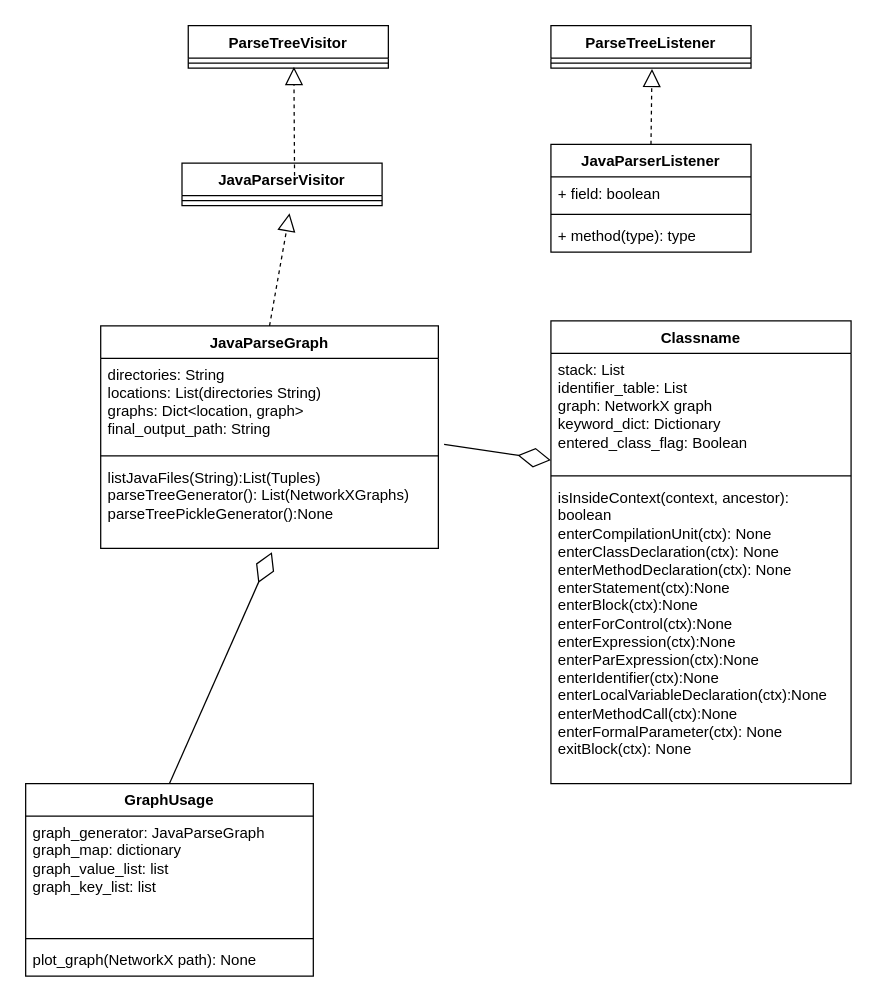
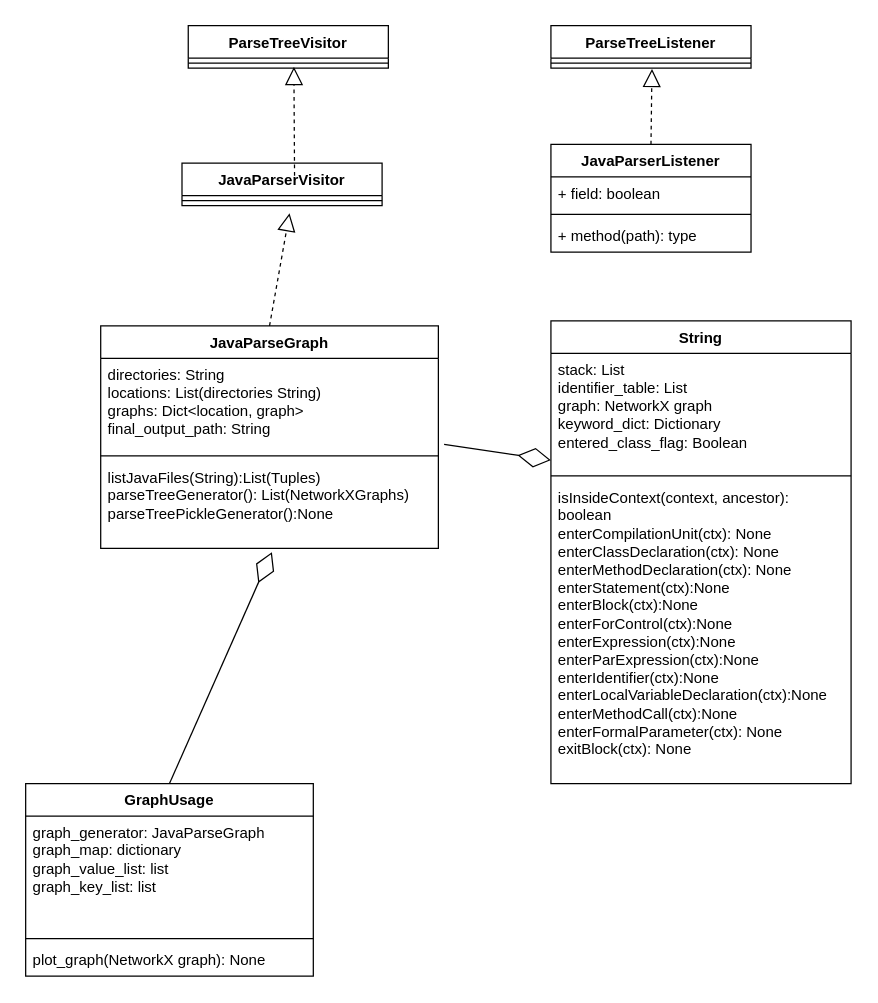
  <mxCell id="0" />
  <mxCell id="1" parent="0" />
  <mxCell id="2" value="ParseTreeVisitor" style="swimlane;fontStyle=1;align=center;verticalAlign=top;childLayout=stackLayout;horizontal=1;startSize=26;horizontalStack=0;resizeParent=1;resizeParentMax=0;resizeLast=0;collapsible=1;marginBottom=0;whiteSpace=wrap;html=1;" vertex="1" parent="1"><mxGeometry x="150" y="20" width="160" height="34" as="geometry" /></mxCell>
  <mxCell id="3" value="" style="line;strokeWidth=1;fillColor=none;align=left;verticalAlign=middle;spacingTop=-1;spacingLeft=3;spacingRight=3;rotatable=0;labelPosition=right;points=[];portConstraint=eastwest;strokeColor=inherit;" vertex="1" parent="2"><mxGeometry y="26" width="160" height="8" as="geometry" /></mxCell>
  <mxCell id="4" value="JavaParserVisitor" style="swimlane;fontStyle=1;align=center;verticalAlign=top;childLayout=stackLayout;horizontal=1;startSize=26;horizontalStack=0;resizeParent=1;resizeParentMax=0;resizeLast=0;collapsible=1;marginBottom=0;whiteSpace=wrap;html=1;" vertex="1" parent="1"><mxGeometry x="145" y="130" width="160" height="34" as="geometry" /></mxCell>
  <mxCell id="5" value="" style="endArrow=block;dashed=1;endFill=0;endSize=12;html=1;rounded=0;entryX=0.528;entryY=0.875;entryDx=0;entryDy=0;entryPerimeter=0;" edge="1" parent="4" target="3"><mxGeometry width="160" relative="1" as="geometry"><mxPoint x="90" y="10" as="sourcePoint" /><mxPoint x="250" y="10" as="targetPoint" /></mxGeometry></mxCell>
  <mxCell id="6" value="" style="line;strokeWidth=1;fillColor=none;align=left;verticalAlign=middle;spacingTop=-1;spacingLeft=3;spacingRight=3;rotatable=0;labelPosition=right;points=[];portConstraint=eastwest;strokeColor=inherit;" vertex="1" parent="4"><mxGeometry y="26" width="160" height="8" as="geometry" /></mxCell>
  <mxCell id="7" value="JavaParseGraph" style="swimlane;fontStyle=1;align=center;verticalAlign=top;childLayout=stackLayout;horizontal=1;startSize=26;horizontalStack=0;resizeParent=1;resizeParentMax=0;resizeLast=0;collapsible=1;marginBottom=0;whiteSpace=wrap;html=1;" vertex="1" parent="1"><mxGeometry x="80" y="260" width="270" height="178" as="geometry" /></mxCell>
  <mxCell id="8" value="directories: String&lt;div&gt;locations: List(directories String)&lt;/div&gt;&lt;div&gt;graphs: Dict&amp;lt;location, graph&amp;gt;&lt;/div&gt;&lt;div&gt;final_output_path: String&lt;/div&gt;" style="text;strokeColor=none;fillColor=none;align=left;verticalAlign=top;spacingLeft=4;spacingRight=4;overflow=hidden;rotatable=0;points=[[0,0.5],[1,0.5]];portConstraint=eastwest;whiteSpace=wrap;html=1;" vertex="1" parent="7"><mxGeometry y="26" width="270" height="74" as="geometry" /></mxCell>
  <mxCell id="9" value="" style="line;strokeWidth=1;fillColor=none;align=left;verticalAlign=middle;spacingTop=-1;spacingLeft=3;spacingRight=3;rotatable=0;labelPosition=right;points=[];portConstraint=eastwest;strokeColor=inherit;" vertex="1" parent="7"><mxGeometry y="100" width="270" height="8" as="geometry" /></mxCell>
  <mxCell id="10" value="listJavaFiles(String):List(Tuples)&lt;div&gt;parseTreeGenerator(): List(NetworkXGraphs)&lt;/div&gt;&lt;div&gt;parseTreePickleGenerator():None&lt;/div&gt;" style="text;strokeColor=none;fillColor=none;align=left;verticalAlign=top;spacingLeft=4;spacingRight=4;overflow=hidden;rotatable=0;points=[[0,0.5],[1,0.5]];portConstraint=eastwest;whiteSpace=wrap;html=1;" vertex="1" parent="7"><mxGeometry y="108" width="270" height="70" as="geometry" /></mxCell>
  <mxCell id="11" value="" style="endArrow=block;dashed=1;endFill=0;endSize=12;html=1;rounded=0;exitX=0.5;exitY=0;exitDx=0;exitDy=0;" edge="1" parent="1" source="7"><mxGeometry width="160" relative="1" as="geometry"><mxPoint x="220" y="180" as="sourcePoint" /><mxPoint x="231" y="170" as="targetPoint" /></mxGeometry></mxCell>
  <mxCell id="12" value="ParseTreeListener" style="swimlane;fontStyle=1;align=center;verticalAlign=top;childLayout=stackLayout;horizontal=1;startSize=26;horizontalStack=0;resizeParent=1;resizeParentMax=0;resizeLast=0;collapsible=1;marginBottom=0;whiteSpace=wrap;html=1;" vertex="1" parent="1"><mxGeometry x="440" y="20" width="160" height="34" as="geometry" /></mxCell>
  <mxCell id="13" value="" style="line;strokeWidth=1;fillColor=none;align=left;verticalAlign=middle;spacingTop=-1;spacingLeft=3;spacingRight=3;rotatable=0;labelPosition=right;points=[];portConstraint=eastwest;strokeColor=inherit;" vertex="1" parent="12"><mxGeometry y="26" width="160" height="8" as="geometry" /></mxCell>
  <mxCell id="14" value="JavaParserListener" style="swimlane;fontStyle=1;align=center;verticalAlign=top;childLayout=stackLayout;horizontal=1;startSize=26;horizontalStack=0;resizeParent=1;resizeParentMax=0;resizeLast=0;collapsible=1;marginBottom=0;whiteSpace=wrap;html=1;" vertex="1" parent="1"><mxGeometry x="440" y="115" width="160" height="86" as="geometry" /></mxCell>
  <mxCell id="15" value="+ field: boolean" style="text;strokeColor=none;fillColor=none;align=left;verticalAlign=top;spacingLeft=4;spacingRight=4;overflow=hidden;rotatable=0;points=[[0,0.5],[1,0.5]];portConstraint=eastwest;whiteSpace=wrap;html=1;" vertex="1" parent="14"><mxGeometry y="26" width="160" height="26" as="geometry" /></mxCell>
  <mxCell id="16" value="" style="line;strokeWidth=1;fillColor=none;align=left;verticalAlign=middle;spacingTop=-1;spacingLeft=3;spacingRight=3;rotatable=0;labelPosition=right;points=[];portConstraint=eastwest;strokeColor=inherit;" vertex="1" parent="14"><mxGeometry y="52" width="160" height="8" as="geometry" /></mxCell>
- <mxCell id="17" value="+ method(type): type" style="text;strokeColor=none;fillColor=none;align=left;verticalAlign=top;spacingLeft=4;spacingRight=4;overflow=hidden;rotatable=0;points=[[0,0.5],[1,0.5]];portConstraint=eastwest;whiteSpace=wrap;html=1;" vertex="1" parent="14"><mxGeometry y="60" width="160" height="26" as="geometry" /></mxCell>
+ <mxCell id="17" value="+ method(path): type" style="text;strokeColor=none;fillColor=none;align=left;verticalAlign=top;spacingLeft=4;spacingRight=4;overflow=hidden;rotatable=0;points=[[0,0.5],[1,0.5]];portConstraint=eastwest;whiteSpace=wrap;html=1;" vertex="1" parent="14"><mxGeometry y="60" width="160" height="26" as="geometry" /></mxCell>
  <mxCell id="18" value="" style="endArrow=block;dashed=1;endFill=0;endSize=12;html=1;rounded=0;exitX=0.5;exitY=0;exitDx=0;exitDy=0;entryX=0.505;entryY=1.075;entryDx=0;entryDy=0;entryPerimeter=0;" edge="1" parent="1" source="14" target="13"><mxGeometry width="160" relative="1" as="geometry"><mxPoint x="520" y="100" as="sourcePoint" /><mxPoint x="680" y="100" as="targetPoint" /></mxGeometry></mxCell>
- <mxCell id="19" value="Classname" style="swimlane;fontStyle=1;align=center;verticalAlign=top;childLayout=stackLayout;horizontal=1;startSize=26;horizontalStack=0;resizeParent=1;resizeParentMax=0;resizeLast=0;collapsible=1;marginBottom=0;whiteSpace=wrap;html=1;" vertex="1" parent="1"><mxGeometry x="440" y="256" width="240" height="370" as="geometry" /></mxCell>
+ <mxCell id="19" value="String" style="swimlane;fontStyle=1;align=center;verticalAlign=top;childLayout=stackLayout;horizontal=1;startSize=26;horizontalStack=0;resizeParent=1;resizeParentMax=0;resizeLast=0;collapsible=1;marginBottom=0;whiteSpace=wrap;html=1;" vertex="1" parent="1"><mxGeometry x="440" y="256" width="240" height="370" as="geometry" /></mxCell>
  <mxCell id="20" value="stack: List&lt;div&gt;identifier_table: List&lt;/div&gt;&lt;div&gt;graph: NetworkX graph&lt;/div&gt;&lt;div&gt;keyword_dict: Dictionary&lt;/div&gt;&lt;div&gt;entered_class_flag: Boolean&lt;/div&gt;" style="text;strokeColor=none;fillColor=none;align=left;verticalAlign=top;spacingLeft=4;spacingRight=4;overflow=hidden;rotatable=0;points=[[0,0.5],[1,0.5]];portConstraint=eastwest;whiteSpace=wrap;html=1;" vertex="1" parent="19"><mxGeometry y="26" width="240" height="94" as="geometry" /></mxCell>
  <mxCell id="21" value="" style="line;strokeWidth=1;fillColor=none;align=left;verticalAlign=middle;spacingTop=-1;spacingLeft=3;spacingRight=3;rotatable=0;labelPosition=right;points=[];portConstraint=eastwest;strokeColor=inherit;" vertex="1" parent="19"><mxGeometry y="120" width="240" height="8" as="geometry" /></mxCell>
  <mxCell id="22" value="isInsideContext(context, ancestor): boolean&lt;div&gt;enterCompilationUnit(ctx): None&lt;/div&gt;&lt;div&gt;enterClassDeclaration(ctx): None&lt;/div&gt;&lt;div&gt;enterMethodDeclaration(ctx): None&lt;/div&gt;&lt;div&gt;enterStatement(ctx):None&lt;/div&gt;&lt;div&gt;enterBlock(ctx):None&lt;/div&gt;&lt;div&gt;enterForControl(ctx):None&lt;/div&gt;&lt;div&gt;enterExpression(ctx):None&lt;/div&gt;&lt;div&gt;enterParExpression(ctx):None&lt;/div&gt;&lt;div&gt;enterIdentifier(ctx):None&lt;/div&gt;&lt;div&gt;enterLocalVariableDeclaration(ctx):None&lt;/div&gt;&lt;div&gt;enterMethodCall(ctx):None&lt;/div&gt;&lt;div&gt;enterFormalParameter(ctx): None&lt;/div&gt;&lt;div&gt;exitBlock(ctx): None&lt;/div&gt;" style="text;strokeColor=none;fillColor=none;align=left;verticalAlign=top;spacingLeft=4;spacingRight=4;overflow=hidden;rotatable=0;points=[[0,0.5],[1,0.5]];portConstraint=eastwest;whiteSpace=wrap;html=1;" vertex="1" parent="19"><mxGeometry y="128" width="240" height="242" as="geometry" /></mxCell>
  <mxCell id="23" value="" style="endArrow=diamondThin;endFill=0;endSize=24;html=1;rounded=0;entryX=0;entryY=0.909;entryDx=0;entryDy=0;entryPerimeter=0;exitX=1.017;exitY=0.931;exitDx=0;exitDy=0;exitPerimeter=0;" edge="1" parent="1" source="8" target="20"><mxGeometry width="160" relative="1" as="geometry"><mxPoint x="220" y="360" as="sourcePoint" /><mxPoint x="380" y="360" as="targetPoint" /></mxGeometry></mxCell>
  <mxCell id="24" value="GraphUsage" style="swimlane;fontStyle=1;align=center;verticalAlign=top;childLayout=stackLayout;horizontal=1;startSize=26;horizontalStack=0;resizeParent=1;resizeParentMax=0;resizeLast=0;collapsible=1;marginBottom=0;whiteSpace=wrap;html=1;" vertex="1" parent="1"><mxGeometry x="20" y="626" width="230" height="154" as="geometry" /></mxCell>
  <mxCell id="25" value="graph_generator: JavaParseGraph&lt;div&gt;graph_map: dictionary&lt;/div&gt;&lt;div&gt;graph_value_list: list&lt;/div&gt;&lt;div&gt;graph_key_list: list&lt;/div&gt;" style="text;strokeColor=none;fillColor=none;align=left;verticalAlign=top;spacingLeft=4;spacingRight=4;overflow=hidden;rotatable=0;points=[[0,0.5],[1,0.5]];portConstraint=eastwest;whiteSpace=wrap;html=1;" vertex="1" parent="24"><mxGeometry y="26" width="230" height="94" as="geometry" /></mxCell>
  <mxCell id="26" value="" style="line;strokeWidth=1;fillColor=none;align=left;verticalAlign=middle;spacingTop=-1;spacingLeft=3;spacingRight=3;rotatable=0;labelPosition=right;points=[];portConstraint=eastwest;strokeColor=inherit;" vertex="1" parent="24"><mxGeometry y="120" width="230" height="8" as="geometry" /></mxCell>
- <mxCell id="27" value="plot_graph(NetworkX path): None" style="text;strokeColor=none;fillColor=none;align=left;verticalAlign=top;spacingLeft=4;spacingRight=4;overflow=hidden;rotatable=0;points=[[0,0.5],[1,0.5]];portConstraint=eastwest;whiteSpace=wrap;html=1;" vertex="1" parent="24"><mxGeometry y="128" width="230" height="26" as="geometry" /></mxCell>
+ <mxCell id="27" value="plot_graph(NetworkX graph): None" style="text;strokeColor=none;fillColor=none;align=left;verticalAlign=top;spacingLeft=4;spacingRight=4;overflow=hidden;rotatable=0;points=[[0,0.5],[1,0.5]];portConstraint=eastwest;whiteSpace=wrap;html=1;" vertex="1" parent="24"><mxGeometry y="128" width="230" height="26" as="geometry" /></mxCell>
  <mxCell id="28" value="" style="endArrow=diamondThin;endFill=0;endSize=24;html=1;rounded=0;entryX=0.507;entryY=1.043;entryDx=0;entryDy=0;entryPerimeter=0;exitX=0.5;exitY=0;exitDx=0;exitDy=0;" edge="1" parent="1" source="24" target="10"><mxGeometry width="160" relative="1" as="geometry"><mxPoint x="220" y="590" as="sourcePoint" /><mxPoint x="380" y="590" as="targetPoint" /></mxGeometry></mxCell>
